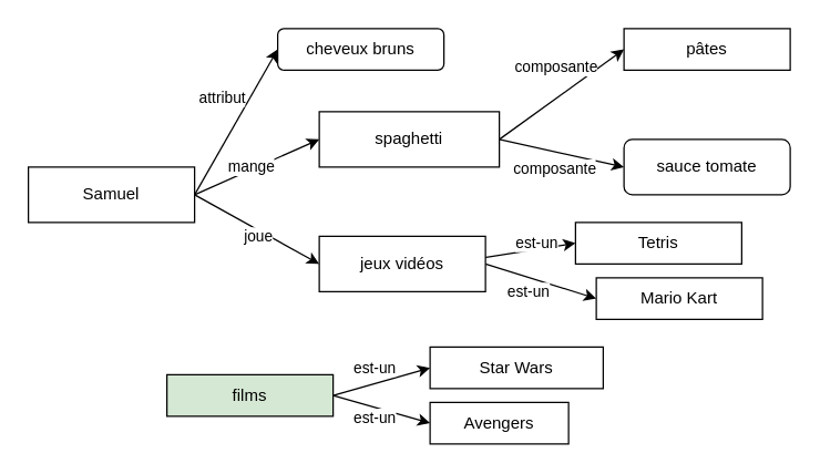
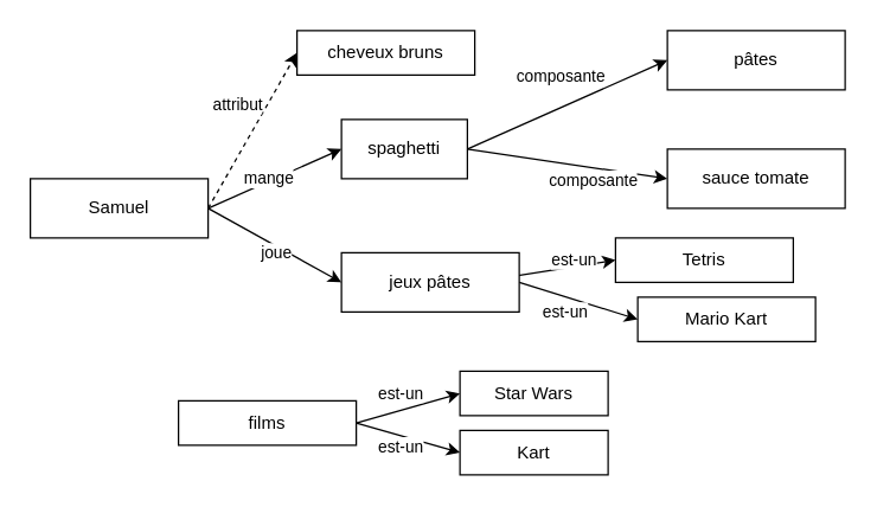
  <mxCell id="0" />
  <mxCell id="1" parent="0" />
  <mxCell id="2" style="orthogonalLoop=1;jettySize=auto;html=1;exitX=1;exitY=0.5;exitDx=0;exitDy=0;entryX=0;entryY=0.5;entryDx=0;entryDy=0;rounded=0;" edge="1" parent="1" source="8" target="12"><mxGeometry relative="1" as="geometry" /></mxCell>
  <mxCell id="3" value="mange" style="edgeLabel;html=1;align=center;verticalAlign=middle;resizable=0;points=[];rotation=0;" vertex="1" connectable="0" parent="2"><mxGeometry x="0.293" y="-2" relative="1" as="geometry"><mxPoint x="-19" y="4" as="offset" /></mxGeometry></mxCell>
  <mxCell id="4" style="rounded=0;orthogonalLoop=1;jettySize=auto;html=1;exitX=1;exitY=0.5;exitDx=0;exitDy=0;entryX=0;entryY=0.5;entryDx=0;entryDy=0;" edge="1" parent="1" source="8" target="20"><mxGeometry relative="1" as="geometry" /></mxCell>
  <mxCell id="5" value="joue" style="edgeLabel;html=1;align=center;verticalAlign=middle;resizable=0;points=[];rotation=0;" vertex="1" connectable="0" parent="4"><mxGeometry x="-0.038" y="3" relative="1" as="geometry"><mxPoint y="8" as="offset" /></mxGeometry></mxCell>
- <mxCell id="6" style="rounded=0;orthogonalLoop=1;jettySize=auto;html=1;exitX=1;exitY=0.5;exitDx=0;exitDy=0;entryX=0;entryY=0.5;entryDx=0;entryDy=0;" edge="1" parent="1" source="8" target="23"><mxGeometry relative="1" as="geometry" /></mxCell>
+ <mxCell id="6" style="rounded=0;orthogonalLoop=1;jettySize=auto;html=1;exitX=1;exitY=0.5;exitDx=0;exitDy=0;entryX=0;entryY=0.5;entryDx=0;entryDy=0;dashed=1;" edge="1" parent="1" source="8" target="23"><mxGeometry relative="1" as="geometry" /></mxCell>
  <mxCell id="7" value="attribut" style="edgeLabel;html=1;align=center;verticalAlign=middle;resizable=0;points=[];" vertex="1" connectable="0" parent="6"><mxGeometry x="0.175" y="3" relative="1" as="geometry"><mxPoint x="-13" y="-7" as="offset" /></mxGeometry></mxCell>
  <mxCell id="8" value="Samuel" style="rounded=0;whiteSpace=wrap;html=1;" vertex="1" parent="1"><mxGeometry x="20" y="120" width="120" height="40" as="geometry" /></mxCell>
  <mxCell id="9" style="rounded=0;orthogonalLoop=1;jettySize=auto;html=1;exitX=1;exitY=0.5;exitDx=0;exitDy=0;entryX=0;entryY=0.5;entryDx=0;entryDy=0;" edge="1" parent="1" source="12" target="13"><mxGeometry relative="1" as="geometry" /></mxCell>
  <mxCell id="10" value="composante" style="edgeLabel;html=1;align=center;verticalAlign=middle;resizable=0;points=[];" vertex="1" connectable="0" parent="9"><mxGeometry x="-0.005" y="1" relative="1" as="geometry"><mxPoint x="-4" y="-19" as="offset" /></mxGeometry></mxCell>
  <mxCell id="11" style="rounded=0;orthogonalLoop=1;jettySize=auto;html=1;exitX=1;exitY=0.5;exitDx=0;exitDy=0;entryX=0;entryY=0.5;entryDx=0;entryDy=0;" edge="1" parent="1" source="12" target="14"><mxGeometry relative="1" as="geometry" /></mxCell>
- <mxCell id="12" value="spaghetti" style="rounded=0;whiteSpace=wrap;html=1;" vertex="1" parent="1"><mxGeometry x="230" y="80" width="130" height="40" as="geometry" /></mxCell>
- <mxCell id="13" value="pâtes" style="rounded=0;whiteSpace=wrap;html=1;" vertex="1" parent="1"><mxGeometry x="450" y="20" width="120" height="30" as="geometry" /></mxCell>
- <mxCell id="14" value="sauce tomate" style="whiteSpace=wrap;html=1;rounded=1;" vertex="1" parent="1"><mxGeometry x="450" y="100" width="120" height="40" as="geometry" /></mxCell>
+ <mxCell id="12" value="spaghetti" style="rounded=0;whiteSpace=wrap;html=1;" vertex="1" parent="1"><mxGeometry x="230" y="80" width="85" height="40" as="geometry" /></mxCell>
+ <mxCell id="13" value="pâtes" style="rounded=0;whiteSpace=wrap;html=1;" vertex="1" parent="1"><mxGeometry x="450" y="20" width="120" height="40" as="geometry" /></mxCell>
+ <mxCell id="14" value="sauce tomate" style="rounded=0;whiteSpace=wrap;html=1;" vertex="1" parent="1"><mxGeometry x="450" y="100" width="120" height="40" as="geometry" /></mxCell>
  <mxCell id="15" value="composante" style="edgeLabel;html=1;align=center;verticalAlign=middle;resizable=0;points=[];" vertex="1" connectable="0" parent="1"><mxGeometry x="399.999" y="120.003" as="geometry" /></mxCell>
  <mxCell id="16" style="rounded=0;orthogonalLoop=1;jettySize=auto;html=1;exitX=1;exitY=0.5;exitDx=0;exitDy=0;entryX=0;entryY=0.5;entryDx=0;entryDy=0;" edge="1" parent="1" source="20" target="21"><mxGeometry relative="1" as="geometry"><mxPoint x="220" y="260" as="targetPoint" /></mxGeometry></mxCell>
  <mxCell id="17" value="est-un" style="edgeLabel;html=1;align=center;verticalAlign=middle;resizable=0;points=[];" vertex="1" connectable="0" parent="16"><mxGeometry x="-0.14" y="-2" relative="1" as="geometry"><mxPoint x="-3" y="7" as="offset" /></mxGeometry></mxCell>
  <mxCell id="18" style="rounded=0;orthogonalLoop=1;jettySize=auto;html=1;exitX=1;exitY=0.5;exitDx=0;exitDy=0;entryX=0;entryY=0.5;entryDx=0;entryDy=0;" edge="1" parent="1" target="22"><mxGeometry relative="1" as="geometry"><mxPoint x="320" y="190" as="sourcePoint" /><mxPoint x="460" y="170" as="targetPoint" /></mxGeometry></mxCell>
  <mxCell id="19" value="est-un" style="edgeLabel;html=1;align=center;verticalAlign=middle;resizable=0;points=[];" vertex="1" connectable="0" parent="18"><mxGeometry x="-0.171" relative="1" as="geometry"><mxPoint x="27" y="-9" as="offset" /></mxGeometry></mxCell>
- <mxCell id="20" value="jeux vidéos" style="rounded=0;whiteSpace=wrap;html=1;" vertex="1" parent="1"><mxGeometry x="230" y="170" width="120" height="40" as="geometry" /></mxCell>
+ <mxCell id="20" value="jeux pâtes" style="rounded=0;whiteSpace=wrap;html=1;" vertex="1" parent="1"><mxGeometry x="230" y="170" width="120" height="40" as="geometry" /></mxCell>
  <mxCell id="21" value="Mario Kart" style="rounded=0;whiteSpace=wrap;html=1;" vertex="1" parent="1"><mxGeometry x="430" y="200" width="120" height="30" as="geometry" /></mxCell>
  <mxCell id="22" value="Tetris" style="rounded=0;whiteSpace=wrap;html=1;" vertex="1" parent="1"><mxGeometry x="415" y="160" width="120" height="30" as="geometry" /></mxCell>
- <mxCell id="23" value="cheveux bruns" style="whiteSpace=wrap;html=1;rounded=1;" vertex="1" parent="1"><mxGeometry x="200" y="20" width="120" height="30" as="geometry" /></mxCell>
+ <mxCell id="23" value="cheveux bruns" style="rounded=0;whiteSpace=wrap;html=1;" vertex="1" parent="1"><mxGeometry x="200" y="20" width="120" height="30" as="geometry" /></mxCell>
  <mxCell id="24" style="rounded=0;orthogonalLoop=1;jettySize=auto;html=1;exitX=1;exitY=0.5;exitDx=0;exitDy=0;entryX=0;entryY=0.5;entryDx=0;entryDy=0;" edge="1" parent="1" source="28" target="29"><mxGeometry relative="1" as="geometry" /></mxCell>
  <mxCell id="25" value="est-un" style="edgeLabel;html=1;align=center;verticalAlign=middle;resizable=0;points=[];" vertex="1" connectable="0" parent="24"><mxGeometry x="-0.38" y="1" relative="1" as="geometry"><mxPoint x="8" y="-13" as="offset" /></mxGeometry></mxCell>
  <mxCell id="26" style="rounded=0;orthogonalLoop=1;jettySize=auto;html=1;exitX=1;exitY=0.5;exitDx=0;exitDy=0;entryX=0;entryY=0.5;entryDx=0;entryDy=0;" edge="1" parent="1" source="28" target="30"><mxGeometry relative="1" as="geometry" /></mxCell>
  <mxCell id="27" value="est-un" style="edgeLabel;html=1;align=center;verticalAlign=middle;resizable=0;points=[];" vertex="1" connectable="0" parent="26"><mxGeometry x="-0.26" relative="1" as="geometry"><mxPoint x="4" y="8" as="offset" /></mxGeometry></mxCell>
- <mxCell id="28" value="films" style="rounded=0;whiteSpace=wrap;html=1;fillColor=#d5e8d4;" vertex="1" parent="1"><mxGeometry x="120" y="270" width="120" height="30" as="geometry" /></mxCell>
- <mxCell id="29" value="Star Wars" style="rounded=0;whiteSpace=wrap;html=1;" vertex="1" parent="1"><mxGeometry x="310" y="250" width="125" height="30" as="geometry" /></mxCell>
- <mxCell id="30" value="Avengers" style="rounded=0;whiteSpace=wrap;html=1;" vertex="1" parent="1"><mxGeometry x="310" y="290" width="100" height="30" as="geometry" /></mxCell>
+ <mxCell id="28" value="films" style="rounded=0;whiteSpace=wrap;html=1;" vertex="1" parent="1"><mxGeometry x="120" y="270" width="120" height="30" as="geometry" /></mxCell>
+ <mxCell id="29" value="Star Wars" style="rounded=0;whiteSpace=wrap;html=1;" vertex="1" parent="1"><mxGeometry x="310" y="250" width="100" height="30" as="geometry" /></mxCell>
+ <mxCell id="30" value="Kart" style="rounded=0;whiteSpace=wrap;html=1;" vertex="1" parent="1"><mxGeometry x="310" y="290" width="100" height="30" as="geometry" /></mxCell>
